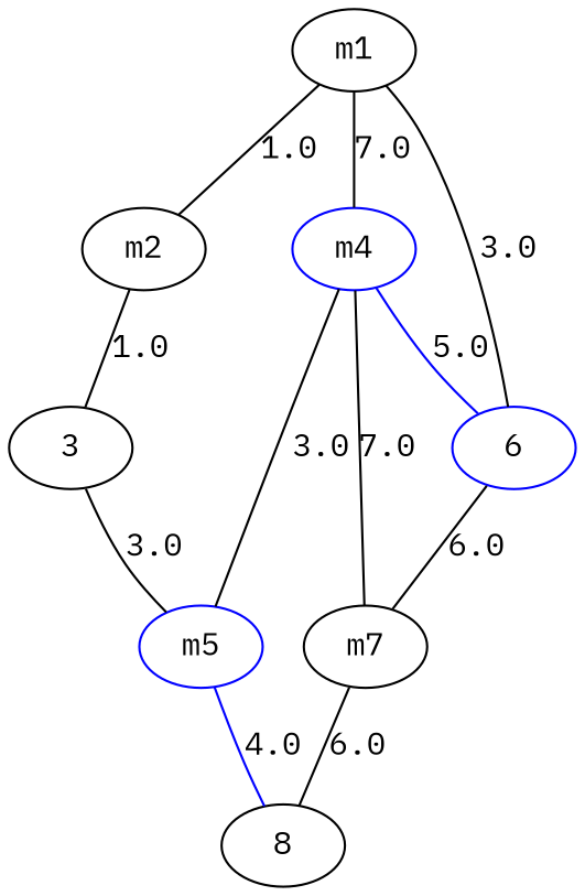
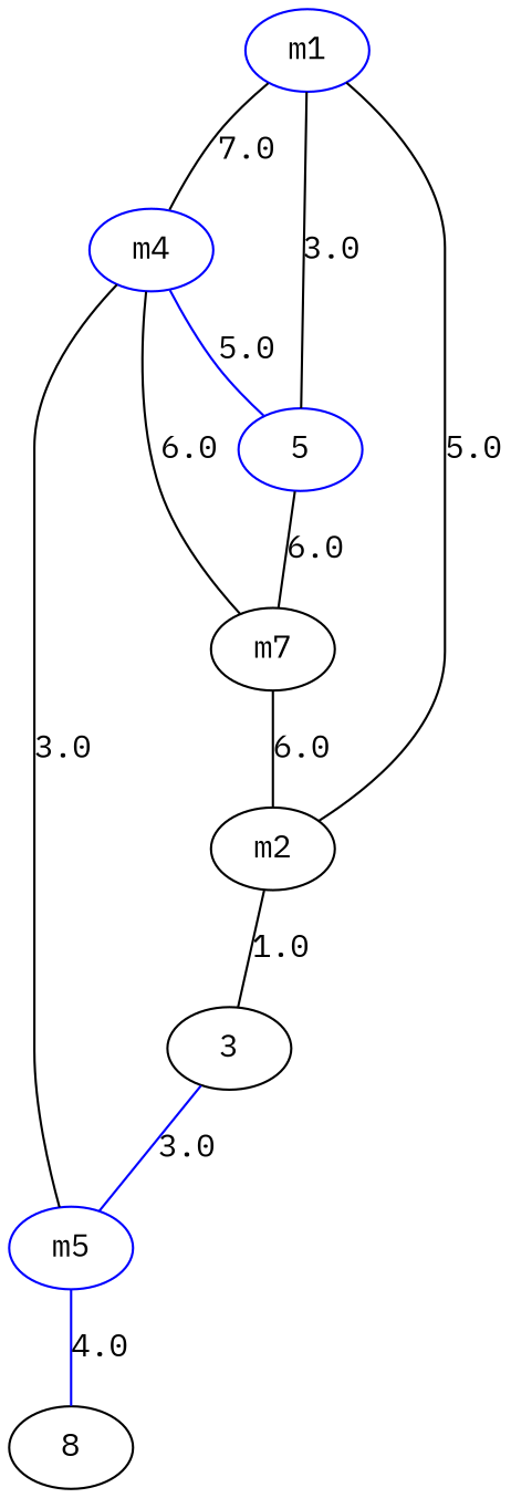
  strict graph {
    fontname="IBM Plex Mono"
    node [color=black fontname="IBM Plex Mono"]
    edge [color=black fontname="IBM Plex Mono"]
-   n1 [label=m1]
+   n1 [color=blue label=m1]
    n2 [label=m2]
    n3 [color=blue label=m4]
-   6 [color=blue]
+   6 [color=blue label=5]
    3
    n6 [color=blue label=m5]
    n7 [label=m7]
    8
-   n1 -- n2 [label=1.0]
+   n1 -- n2 [label=5.0]
    n1 -- n3 [label=7.0]
    n1 -- 6 [label=3.0]
    n2 -- 3 [label=1.0]
    n3 -- 6 [color=blue label=5.0]
    n3 -- n6 [label=3.0]
-   n3 -- n7 [label=7.0]
+   n3 -- n7 [label=6.0]
    6 -- n7 [label=6.0]
-   3 -- n6 [label=3.0]
+   3 -- n6 [color=blue label=3.0]
    n6 -- 8 [color=blue label=4.0]
-   n7 -- 8 [label=6.0]
+   n7 -- n2 [label=6.0]
  }
